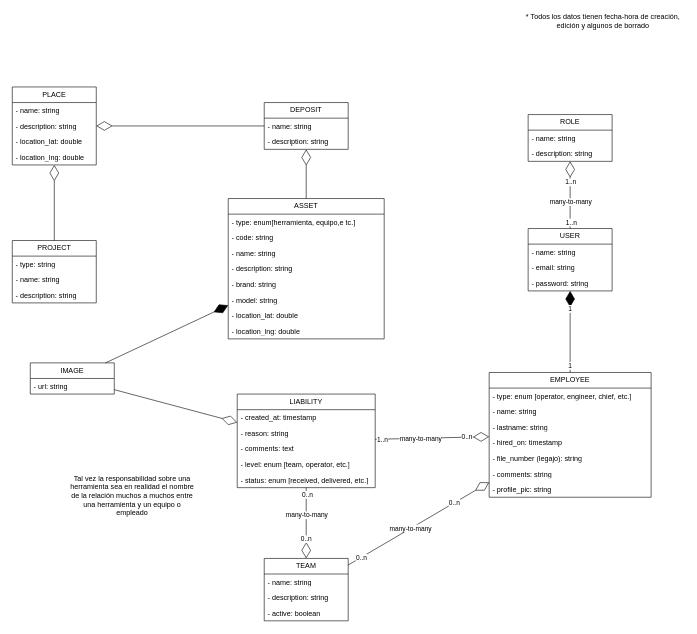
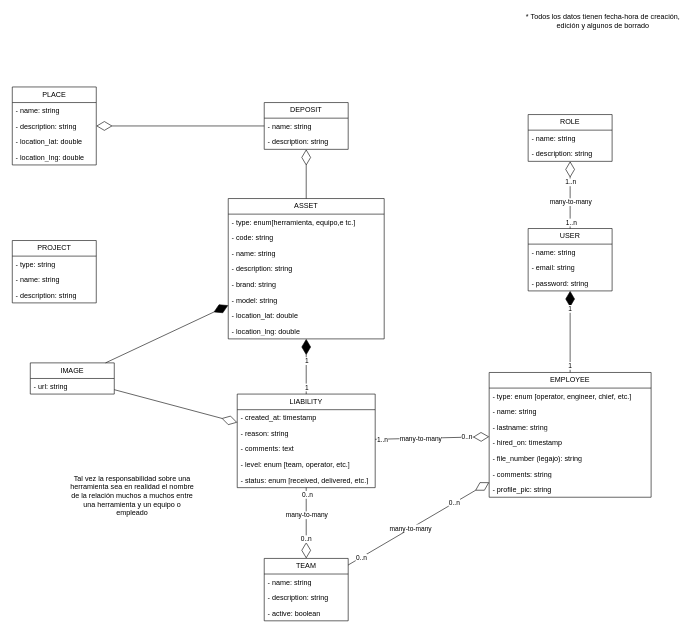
  <mxCell id="0" />
  <mxCell id="1" parent="0" />
  <mxCell id="2" value="ASSET" style="swimlane;fontStyle=0;childLayout=stackLayout;horizontal=1;startSize=26;fillColor=none;horizontalStack=0;resizeParent=1;resizeParentMax=0;resizeLast=0;collapsible=1;marginBottom=0;whiteSpace=wrap;html=1;" parent="1" vertex="1"><mxGeometry x="380" y="330" width="260" height="234" as="geometry" /></mxCell>
  <mxCell id="3" value="- type: enum[herramienta, equipo,e tc.]" style="text;strokeColor=none;fillColor=none;align=left;verticalAlign=top;spacingLeft=4;spacingRight=4;overflow=hidden;rotatable=0;points=[[0,0.5],[1,0.5]];portConstraint=eastwest;whiteSpace=wrap;html=1;" parent="2" vertex="1"><mxGeometry y="26" width="260" height="26" as="geometry" /></mxCell>
  <mxCell id="4" value="- code: string" style="text;strokeColor=none;fillColor=none;align=left;verticalAlign=top;spacingLeft=4;spacingRight=4;overflow=hidden;rotatable=0;points=[[0,0.5],[1,0.5]];portConstraint=eastwest;whiteSpace=wrap;html=1;" parent="2" vertex="1"><mxGeometry y="52" width="260" height="26" as="geometry" /></mxCell>
  <mxCell id="5" value="- name: string" style="text;strokeColor=none;fillColor=none;align=left;verticalAlign=top;spacingLeft=4;spacingRight=4;overflow=hidden;rotatable=0;points=[[0,0.5],[1,0.5]];portConstraint=eastwest;whiteSpace=wrap;html=1;" parent="2" vertex="1"><mxGeometry y="78" width="260" height="26" as="geometry" /></mxCell>
  <mxCell id="6" value="- description: string" style="text;strokeColor=none;fillColor=none;align=left;verticalAlign=top;spacingLeft=4;spacingRight=4;overflow=hidden;rotatable=0;points=[[0,0.5],[1,0.5]];portConstraint=eastwest;whiteSpace=wrap;html=1;" parent="2" vertex="1"><mxGeometry y="104" width="260" height="26" as="geometry" /></mxCell>
  <mxCell id="7" value="- brand: string" style="text;strokeColor=none;fillColor=none;align=left;verticalAlign=top;spacingLeft=4;spacingRight=4;overflow=hidden;rotatable=0;points=[[0,0.5],[1,0.5]];portConstraint=eastwest;whiteSpace=wrap;html=1;" parent="2" vertex="1"><mxGeometry y="130" width="260" height="26" as="geometry" /></mxCell>
  <mxCell id="8" value="- model: string" style="text;strokeColor=none;fillColor=none;align=left;verticalAlign=top;spacingLeft=4;spacingRight=4;overflow=hidden;rotatable=0;points=[[0,0.5],[1,0.5]];portConstraint=eastwest;whiteSpace=wrap;html=1;" parent="2" vertex="1"><mxGeometry y="156" width="260" height="26" as="geometry" /></mxCell>
  <mxCell id="9" value="- location_lat: double" style="text;strokeColor=none;fillColor=none;align=left;verticalAlign=top;spacingLeft=4;spacingRight=4;overflow=hidden;rotatable=0;points=[[0,0.5],[1,0.5]];portConstraint=eastwest;whiteSpace=wrap;html=1;" parent="2" vertex="1"><mxGeometry y="182" width="260" height="26" as="geometry" /></mxCell>
  <mxCell id="10" value="- location_lng: double" style="text;strokeColor=none;fillColor=none;align=left;verticalAlign=top;spacingLeft=4;spacingRight=4;overflow=hidden;rotatable=0;points=[[0,0.5],[1,0.5]];portConstraint=eastwest;whiteSpace=wrap;html=1;" parent="2" vertex="1"><mxGeometry y="208" width="260" height="26" as="geometry" /></mxCell>
  <mxCell id="11" value="LIABILITY" style="swimlane;fontStyle=0;childLayout=stackLayout;horizontal=1;startSize=26;fillColor=none;horizontalStack=0;resizeParent=1;resizeParentMax=0;resizeLast=0;collapsible=1;marginBottom=0;whiteSpace=wrap;html=1;" parent="1" vertex="1"><mxGeometry x="395" y="656" width="230" height="156" as="geometry" /></mxCell>
  <mxCell id="12" value="- created_at: timestamp" style="text;strokeColor=none;fillColor=none;align=left;verticalAlign=top;spacingLeft=4;spacingRight=4;overflow=hidden;rotatable=0;points=[[0,0.5],[1,0.5]];portConstraint=eastwest;whiteSpace=wrap;html=1;" parent="11" vertex="1"><mxGeometry y="26" width="230" height="26" as="geometry" /></mxCell>
  <mxCell id="13" value="- reason: string" style="text;strokeColor=none;fillColor=none;align=left;verticalAlign=top;spacingLeft=4;spacingRight=4;overflow=hidden;rotatable=0;points=[[0,0.5],[1,0.5]];portConstraint=eastwest;whiteSpace=wrap;html=1;" parent="11" vertex="1"><mxGeometry y="52" width="230" height="26" as="geometry" /></mxCell>
  <mxCell id="14" value="- comments: text" style="text;strokeColor=none;fillColor=none;align=left;verticalAlign=top;spacingLeft=4;spacingRight=4;overflow=hidden;rotatable=0;points=[[0,0.5],[1,0.5]];portConstraint=eastwest;whiteSpace=wrap;html=1;" parent="11" vertex="1"><mxGeometry y="78" width="230" height="26" as="geometry" /></mxCell>
  <mxCell id="15" value="- level: enum [team, operator, etc.]" style="text;strokeColor=none;fillColor=none;align=left;verticalAlign=top;spacingLeft=4;spacingRight=4;overflow=hidden;rotatable=0;points=[[0,0.5],[1,0.5]];portConstraint=eastwest;whiteSpace=wrap;html=1;" parent="11" vertex="1"><mxGeometry y="104" width="230" height="26" as="geometry" /></mxCell>
  <mxCell id="16" value="- status: enum [received, delivered, etc.]" style="text;strokeColor=none;fillColor=none;align=left;verticalAlign=top;spacingLeft=4;spacingRight=4;overflow=hidden;rotatable=0;points=[[0,0.5],[1,0.5]];portConstraint=eastwest;whiteSpace=wrap;html=1;" parent="11" vertex="1"><mxGeometry y="130" width="230" height="26" as="geometry" /></mxCell>
  <mxCell id="17" value="EMPLOYEE" style="swimlane;fontStyle=0;childLayout=stackLayout;horizontal=1;startSize=26;fillColor=none;horizontalStack=0;resizeParent=1;resizeParentMax=0;resizeLast=0;collapsible=1;marginBottom=0;whiteSpace=wrap;html=1;" parent="1" vertex="1"><mxGeometry x="815" y="620" width="270" height="208" as="geometry" /></mxCell>
  <mxCell id="18" value="- type: enum [operator, engineer, chief, etc.]" style="text;strokeColor=none;fillColor=none;align=left;verticalAlign=top;spacingLeft=4;spacingRight=4;overflow=hidden;rotatable=0;points=[[0,0.5],[1,0.5]];portConstraint=eastwest;whiteSpace=wrap;html=1;" parent="17" vertex="1"><mxGeometry y="26" width="270" height="26" as="geometry" /></mxCell>
  <mxCell id="19" value="- name: string" style="text;strokeColor=none;fillColor=none;align=left;verticalAlign=top;spacingLeft=4;spacingRight=4;overflow=hidden;rotatable=0;points=[[0,0.5],[1,0.5]];portConstraint=eastwest;whiteSpace=wrap;html=1;" parent="17" vertex="1"><mxGeometry y="52" width="270" height="26" as="geometry" /></mxCell>
  <mxCell id="20" value="- lastname: string" style="text;strokeColor=none;fillColor=none;align=left;verticalAlign=top;spacingLeft=4;spacingRight=4;overflow=hidden;rotatable=0;points=[[0,0.5],[1,0.5]];portConstraint=eastwest;whiteSpace=wrap;html=1;" parent="17" vertex="1"><mxGeometry y="78" width="270" height="26" as="geometry" /></mxCell>
  <mxCell id="21" value="- hired_on: timestamp" style="text;strokeColor=none;fillColor=none;align=left;verticalAlign=top;spacingLeft=4;spacingRight=4;overflow=hidden;rotatable=0;points=[[0,0.5],[1,0.5]];portConstraint=eastwest;whiteSpace=wrap;html=1;" parent="17" vertex="1"><mxGeometry y="104" width="270" height="26" as="geometry" /></mxCell>
  <mxCell id="22" value="- file_number (legajo): string" style="text;strokeColor=none;fillColor=none;align=left;verticalAlign=top;spacingLeft=4;spacingRight=4;overflow=hidden;rotatable=0;points=[[0,0.5],[1,0.5]];portConstraint=eastwest;whiteSpace=wrap;html=1;" parent="17" vertex="1"><mxGeometry y="130" width="270" height="26" as="geometry" /></mxCell>
  <mxCell id="23" value="- comments: string" style="text;strokeColor=none;fillColor=none;align=left;verticalAlign=top;spacingLeft=4;spacingRight=4;overflow=hidden;rotatable=0;points=[[0,0.5],[1,0.5]];portConstraint=eastwest;whiteSpace=wrap;html=1;" parent="17" vertex="1"><mxGeometry y="156" width="270" height="26" as="geometry" /></mxCell>
  <mxCell id="24" value="- profile_pic: string" style="text;strokeColor=none;fillColor=none;align=left;verticalAlign=top;spacingLeft=4;spacingRight=4;overflow=hidden;rotatable=0;points=[[0,0.5],[1,0.5]];portConstraint=eastwest;whiteSpace=wrap;html=1;" parent="17" vertex="1"><mxGeometry y="182" width="270" height="26" as="geometry" /></mxCell>
  <mxCell id="25" value="USER" style="swimlane;fontStyle=0;childLayout=stackLayout;horizontal=1;startSize=26;fillColor=none;horizontalStack=0;resizeParent=1;resizeParentMax=0;resizeLast=0;collapsible=1;marginBottom=0;whiteSpace=wrap;html=1;" parent="1" vertex="1"><mxGeometry x="880" y="380" width="140" height="104" as="geometry" /></mxCell>
  <mxCell id="26" value="- name: string" style="text;strokeColor=none;fillColor=none;align=left;verticalAlign=top;spacingLeft=4;spacingRight=4;overflow=hidden;rotatable=0;points=[[0,0.5],[1,0.5]];portConstraint=eastwest;whiteSpace=wrap;html=1;" parent="25" vertex="1"><mxGeometry y="26" width="140" height="26" as="geometry" /></mxCell>
  <mxCell id="27" value="- email: string" style="text;strokeColor=none;fillColor=none;align=left;verticalAlign=top;spacingLeft=4;spacingRight=4;overflow=hidden;rotatable=0;points=[[0,0.5],[1,0.5]];portConstraint=eastwest;whiteSpace=wrap;html=1;" parent="25" vertex="1"><mxGeometry y="52" width="140" height="26" as="geometry" /></mxCell>
  <mxCell id="28" value="- password: string" style="text;strokeColor=none;fillColor=none;align=left;verticalAlign=top;spacingLeft=4;spacingRight=4;overflow=hidden;rotatable=0;points=[[0,0.5],[1,0.5]];portConstraint=eastwest;whiteSpace=wrap;html=1;" parent="25" vertex="1"><mxGeometry y="78" width="140" height="26" as="geometry" /></mxCell>
  <mxCell id="29" value="ROLE" style="swimlane;fontStyle=0;childLayout=stackLayout;horizontal=1;startSize=26;fillColor=none;horizontalStack=0;resizeParent=1;resizeParentMax=0;resizeLast=0;collapsible=1;marginBottom=0;whiteSpace=wrap;html=1;" parent="1" vertex="1"><mxGeometry x="880" y="190" width="140" height="78" as="geometry" /></mxCell>
  <mxCell id="30" value="- name: string" style="text;strokeColor=none;fillColor=none;align=left;verticalAlign=top;spacingLeft=4;spacingRight=4;overflow=hidden;rotatable=0;points=[[0,0.5],[1,0.5]];portConstraint=eastwest;whiteSpace=wrap;html=1;" parent="29" vertex="1"><mxGeometry y="26" width="140" height="26" as="geometry" /></mxCell>
  <mxCell id="31" value="- description: string" style="text;strokeColor=none;fillColor=none;align=left;verticalAlign=top;spacingLeft=4;spacingRight=4;overflow=hidden;rotatable=0;points=[[0,0.5],[1,0.5]];portConstraint=eastwest;whiteSpace=wrap;html=1;" parent="29" vertex="1"><mxGeometry y="52" width="140" height="26" as="geometry" /></mxCell>
  <mxCell id="32" value="" style="endArrow=diamondThin;endFill=0;endSize=24;html=1;rounded=0;" parent="1" source="25" target="29" edge="1"><mxGeometry width="160" relative="1" as="geometry"><mxPoint x="900" y="310" as="sourcePoint" /><mxPoint x="1060" y="310" as="targetPoint" /></mxGeometry></mxCell>
  <mxCell id="33" value="1..n" style="edgeLabel;html=1;align=center;verticalAlign=middle;resizable=0;points=[];" parent="32" vertex="1" connectable="0"><mxGeometry x="-0.8" y="-1" relative="1" as="geometry"><mxPoint as="offset" /></mxGeometry></mxCell>
  <mxCell id="34" value="1..n" style="edgeLabel;html=1;align=center;verticalAlign=middle;resizable=0;points=[];" parent="32" vertex="1" connectable="0"><mxGeometry x="0.396" relative="1" as="geometry"><mxPoint as="offset" /></mxGeometry></mxCell>
  <mxCell id="35" value="many-to-many" style="edgeLabel;html=1;align=center;verticalAlign=middle;resizable=0;points=[];" parent="32" vertex="1" connectable="0"><mxGeometry x="-0.199" relative="1" as="geometry"><mxPoint as="offset" /></mxGeometry></mxCell>
  <mxCell id="36" value="" style="endArrow=diamondThin;endFill=1;endSize=24;html=1;rounded=0;" parent="1" source="17" target="25" edge="1"><mxGeometry width="160" relative="1" as="geometry"><mxPoint x="790" y="590" as="sourcePoint" /><mxPoint x="950" y="590" as="targetPoint" /></mxGeometry></mxCell>
  <mxCell id="37" value="1" style="edgeLabel;html=1;align=center;verticalAlign=middle;resizable=0;points=[];" parent="36" vertex="1" connectable="0"><mxGeometry x="0.573" y="1" relative="1" as="geometry"><mxPoint as="offset" /></mxGeometry></mxCell>
  <mxCell id="38" value="1" style="edgeLabel;html=1;align=center;verticalAlign=middle;resizable=0;points=[];" parent="36" vertex="1" connectable="0"><mxGeometry x="-0.823" y="1" relative="1" as="geometry"><mxPoint as="offset" /></mxGeometry></mxCell>
  <mxCell id="39" value="" style="endArrow=diamondThin;endFill=0;endSize=24;html=1;rounded=0;" parent="1" source="11" target="17" edge="1"><mxGeometry width="160" relative="1" as="geometry"><mxPoint x="630" y="570" as="sourcePoint" /><mxPoint x="790" y="570" as="targetPoint" /></mxGeometry></mxCell>
  <mxCell id="40" value="1..n" style="edgeLabel;html=1;align=center;verticalAlign=middle;resizable=0;points=[];" parent="39" vertex="1" connectable="0"><mxGeometry x="-0.869" relative="1" as="geometry"><mxPoint as="offset" /></mxGeometry></mxCell>
  <mxCell id="41" value="0..n" style="edgeLabel;html=1;align=center;verticalAlign=middle;resizable=0;points=[];" parent="39" vertex="1" connectable="0"><mxGeometry x="0.611" relative="1" as="geometry"><mxPoint as="offset" /></mxGeometry></mxCell>
  <mxCell id="42" value="many-to-many" style="edgeLabel;html=1;align=center;verticalAlign=middle;resizable=0;points=[];" parent="39" vertex="1" connectable="0"><mxGeometry x="-0.201" relative="1" as="geometry"><mxPoint as="offset" /></mxGeometry></mxCell>
+ <mxCell id="43" value="" style="endArrow=diamondThin;endFill=1;endSize=24;html=1;rounded=0;" parent="1" source="11" target="2" edge="1"><mxGeometry width="160" relative="1" as="geometry"><mxPoint x="455" y="596" as="sourcePoint" /><mxPoint x="615" y="596" as="targetPoint" /></mxGeometry></mxCell>
+ <mxCell id="44" value="1" style="edgeLabel;html=1;align=center;verticalAlign=middle;resizable=0;points=[];" parent="43" vertex="1" connectable="0"><mxGeometry x="0.212" relative="1" as="geometry"><mxPoint as="offset" /></mxGeometry></mxCell>
+ <mxCell id="45" value="1" style="edgeLabel;html=1;align=center;verticalAlign=middle;resizable=0;points=[];" parent="43" vertex="1" connectable="0"><mxGeometry x="-0.744" relative="1" as="geometry"><mxPoint as="offset" /></mxGeometry></mxCell>
  <mxCell id="46" value="TEAM" style="swimlane;fontStyle=0;childLayout=stackLayout;horizontal=1;startSize=26;fillColor=none;horizontalStack=0;resizeParent=1;resizeParentMax=0;resizeLast=0;collapsible=1;marginBottom=0;whiteSpace=wrap;html=1;" parent="1" vertex="1"><mxGeometry x="440" y="930" width="140" height="104" as="geometry" /></mxCell>
  <mxCell id="47" value="- name: string" style="text;strokeColor=none;fillColor=none;align=left;verticalAlign=top;spacingLeft=4;spacingRight=4;overflow=hidden;rotatable=0;points=[[0,0.5],[1,0.5]];portConstraint=eastwest;whiteSpace=wrap;html=1;" parent="46" vertex="1"><mxGeometry y="26" width="140" height="26" as="geometry" /></mxCell>
  <mxCell id="48" value="- description: string" style="text;strokeColor=none;fillColor=none;align=left;verticalAlign=top;spacingLeft=4;spacingRight=4;overflow=hidden;rotatable=0;points=[[0,0.5],[1,0.5]];portConstraint=eastwest;whiteSpace=wrap;html=1;" parent="46" vertex="1"><mxGeometry y="52" width="140" height="26" as="geometry" /></mxCell>
  <mxCell id="49" value="- active: boolean" style="text;strokeColor=none;fillColor=none;align=left;verticalAlign=top;spacingLeft=4;spacingRight=4;overflow=hidden;rotatable=0;points=[[0,0.5],[1,0.5]];portConstraint=eastwest;whiteSpace=wrap;html=1;" parent="46" vertex="1"><mxGeometry y="78" width="140" height="26" as="geometry" /></mxCell>
  <mxCell id="50" value="" style="endArrow=diamondThin;endFill=0;endSize=24;html=1;rounded=0;" parent="1" source="46" target="17" edge="1"><mxGeometry width="160" relative="1" as="geometry"><mxPoint x="670" y="850" as="sourcePoint" /><mxPoint x="830" y="850" as="targetPoint" /></mxGeometry></mxCell>
  <mxCell id="51" value="0..n" style="edgeLabel;html=1;align=center;verticalAlign=middle;resizable=0;points=[];" parent="50" vertex="1" connectable="0"><mxGeometry x="-0.814" relative="1" as="geometry"><mxPoint as="offset" /></mxGeometry></mxCell>
  <mxCell id="52" value="0..n" style="edgeLabel;html=1;align=center;verticalAlign=middle;resizable=0;points=[];" parent="50" vertex="1" connectable="0"><mxGeometry x="0.508" y="1" relative="1" as="geometry"><mxPoint as="offset" /></mxGeometry></mxCell>
  <mxCell id="53" value="many-to-many" style="edgeLabel;html=1;align=center;verticalAlign=middle;resizable=0;points=[];" parent="50" vertex="1" connectable="0"><mxGeometry x="-0.121" y="1" relative="1" as="geometry"><mxPoint as="offset" /></mxGeometry></mxCell>
  <mxCell id="54" value="" style="endArrow=diamondThin;endFill=0;endSize=24;html=1;rounded=0;" parent="1" source="11" target="46" edge="1"><mxGeometry width="160" relative="1" as="geometry"><mxPoint x="440" y="850" as="sourcePoint" /><mxPoint x="600" y="850" as="targetPoint" /></mxGeometry></mxCell>
  <mxCell id="55" value="0..n" style="edgeLabel;html=1;align=center;verticalAlign=middle;resizable=0;points=[];" parent="54" vertex="1" connectable="0"><mxGeometry x="-0.813" y="1" relative="1" as="geometry"><mxPoint as="offset" /></mxGeometry></mxCell>
  <mxCell id="56" value="0..n" style="edgeLabel;html=1;align=center;verticalAlign=middle;resizable=0;points=[];" parent="54" vertex="1" connectable="0"><mxGeometry x="0.437" y="-1" relative="1" as="geometry"><mxPoint as="offset" /></mxGeometry></mxCell>
  <mxCell id="57" value="many-to-many" style="edgeLabel;html=1;align=center;verticalAlign=middle;resizable=0;points=[];" parent="54" vertex="1" connectable="0"><mxGeometry x="-0.239" relative="1" as="geometry"><mxPoint as="offset" /></mxGeometry></mxCell>
  <mxCell id="58" value="Tal vez la responsabilidad sobre una herramienta sea en realidad el nombre de la relación muchos a muchos entre una herramienta y un equipo o empleado" style="text;html=1;align=center;verticalAlign=middle;whiteSpace=wrap;rounded=0;" parent="1" vertex="1"><mxGeometry x="110" y="810" width="220" height="30" as="geometry" /></mxCell>
  <mxCell id="59" value="PROJECT" style="swimlane;fontStyle=0;childLayout=stackLayout;horizontal=1;startSize=26;fillColor=none;horizontalStack=0;resizeParent=1;resizeParentMax=0;resizeLast=0;collapsible=1;marginBottom=0;whiteSpace=wrap;html=1;" parent="1" vertex="1"><mxGeometry x="20" y="400" width="140" height="104" as="geometry" /></mxCell>
  <mxCell id="60" value="- type: string" style="text;strokeColor=none;fillColor=none;align=left;verticalAlign=top;spacingLeft=4;spacingRight=4;overflow=hidden;rotatable=0;points=[[0,0.5],[1,0.5]];portConstraint=eastwest;whiteSpace=wrap;html=1;" parent="59" vertex="1"><mxGeometry y="26" width="140" height="26" as="geometry" /></mxCell>
  <mxCell id="61" value="- name: string" style="text;strokeColor=none;fillColor=none;align=left;verticalAlign=top;spacingLeft=4;spacingRight=4;overflow=hidden;rotatable=0;points=[[0,0.5],[1,0.5]];portConstraint=eastwest;whiteSpace=wrap;html=1;" parent="59" vertex="1"><mxGeometry y="52" width="140" height="26" as="geometry" /></mxCell>
  <mxCell id="62" value="- description: string" style="text;strokeColor=none;fillColor=none;align=left;verticalAlign=top;spacingLeft=4;spacingRight=4;overflow=hidden;rotatable=0;points=[[0,0.5],[1,0.5]];portConstraint=eastwest;whiteSpace=wrap;html=1;" parent="59" vertex="1"><mxGeometry y="78" width="140" height="26" as="geometry" /></mxCell>
  <mxCell id="63" value="DEPOSIT" style="swimlane;fontStyle=0;childLayout=stackLayout;horizontal=1;startSize=26;fillColor=none;horizontalStack=0;resizeParent=1;resizeParentMax=0;resizeLast=0;collapsible=1;marginBottom=0;whiteSpace=wrap;html=1;" parent="1" vertex="1"><mxGeometry x="440" y="170" width="140" height="78" as="geometry" /></mxCell>
  <mxCell id="64" value="- name: string" style="text;strokeColor=none;fillColor=none;align=left;verticalAlign=top;spacingLeft=4;spacingRight=4;overflow=hidden;rotatable=0;points=[[0,0.5],[1,0.5]];portConstraint=eastwest;whiteSpace=wrap;html=1;" parent="63" vertex="1"><mxGeometry y="26" width="140" height="26" as="geometry" /></mxCell>
  <mxCell id="65" value="- description: string" style="text;strokeColor=none;fillColor=none;align=left;verticalAlign=top;spacingLeft=4;spacingRight=4;overflow=hidden;rotatable=0;points=[[0,0.5],[1,0.5]];portConstraint=eastwest;whiteSpace=wrap;html=1;" parent="63" vertex="1"><mxGeometry y="52" width="140" height="26" as="geometry" /></mxCell>
  <mxCell id="66" value="PLACE" style="swimlane;fontStyle=0;childLayout=stackLayout;horizontal=1;startSize=26;fillColor=none;horizontalStack=0;resizeParent=1;resizeParentMax=0;resizeLast=0;collapsible=1;marginBottom=0;whiteSpace=wrap;html=1;" parent="1" vertex="1"><mxGeometry x="20" y="144" width="140" height="130" as="geometry" /></mxCell>
  <mxCell id="67" value="- name: string" style="text;strokeColor=none;fillColor=none;align=left;verticalAlign=top;spacingLeft=4;spacingRight=4;overflow=hidden;rotatable=0;points=[[0,0.5],[1,0.5]];portConstraint=eastwest;whiteSpace=wrap;html=1;" parent="66" vertex="1"><mxGeometry y="26" width="140" height="26" as="geometry" /></mxCell>
  <mxCell id="68" value="- description: string" style="text;strokeColor=none;fillColor=none;align=left;verticalAlign=top;spacingLeft=4;spacingRight=4;overflow=hidden;rotatable=0;points=[[0,0.5],[1,0.5]];portConstraint=eastwest;whiteSpace=wrap;html=1;" parent="66" vertex="1"><mxGeometry y="52" width="140" height="26" as="geometry" /></mxCell>
  <mxCell id="69" value="- location_lat: double" style="text;strokeColor=none;fillColor=none;align=left;verticalAlign=top;spacingLeft=4;spacingRight=4;overflow=hidden;rotatable=0;points=[[0,0.5],[1,0.5]];portConstraint=eastwest;whiteSpace=wrap;html=1;" parent="66" vertex="1"><mxGeometry y="78" width="140" height="26" as="geometry" /></mxCell>
  <mxCell id="70" value="- location_lng: double" style="text;strokeColor=none;fillColor=none;align=left;verticalAlign=top;spacingLeft=4;spacingRight=4;overflow=hidden;rotatable=0;points=[[0,0.5],[1,0.5]];portConstraint=eastwest;whiteSpace=wrap;html=1;" parent="66" vertex="1"><mxGeometry y="104" width="140" height="26" as="geometry" /></mxCell>
- <mxCell id="71" value="" style="endArrow=diamondThin;endFill=0;endSize=24;html=1;rounded=0;" parent="1" source="59" target="66" edge="1"><mxGeometry width="160" relative="1" as="geometry"><mxPoint x="130" y="360" as="sourcePoint" /><mxPoint x="290" y="360" as="targetPoint" /></mxGeometry></mxCell>
  <mxCell id="72" value="" style="endArrow=diamondThin;endFill=0;endSize=24;html=1;rounded=0;" parent="1" source="63" target="66" edge="1"><mxGeometry width="160" relative="1" as="geometry"><mxPoint x="150" y="340" as="sourcePoint" /><mxPoint x="310" y="340" as="targetPoint" /></mxGeometry></mxCell>
  <mxCell id="73" value="" style="endArrow=diamondThin;endFill=0;endSize=24;html=1;rounded=0;" parent="1" source="2" target="63" edge="1"><mxGeometry width="160" relative="1" as="geometry"><mxPoint x="380" y="320" as="sourcePoint" /><mxPoint x="540" y="320" as="targetPoint" /></mxGeometry></mxCell>
  <mxCell id="74" value="IMAGE" style="swimlane;fontStyle=0;childLayout=stackLayout;horizontal=1;startSize=26;fillColor=none;horizontalStack=0;resizeParent=1;resizeParentMax=0;resizeLast=0;collapsible=1;marginBottom=0;whiteSpace=wrap;html=1;" parent="1" vertex="1"><mxGeometry x="50" y="604" width="140" height="52" as="geometry" /></mxCell>
  <mxCell id="75" value="- url: string" style="text;strokeColor=none;fillColor=none;align=left;verticalAlign=top;spacingLeft=4;spacingRight=4;overflow=hidden;rotatable=0;points=[[0,0.5],[1,0.5]];portConstraint=eastwest;whiteSpace=wrap;html=1;" parent="74" vertex="1"><mxGeometry y="26" width="140" height="26" as="geometry" /></mxCell>
  <mxCell id="76" value="" style="endArrow=diamondThin;endFill=1;endSize=24;html=1;rounded=0;" parent="1" source="74" target="2" edge="1"><mxGeometry width="160" relative="1" as="geometry"><mxPoint x="150" y="660" as="sourcePoint" /><mxPoint x="310" y="660" as="targetPoint" /></mxGeometry></mxCell>
  <mxCell id="77" value="* Todos los datos tienen fecha-hora de creación, edición y algunos de borrado" style="text;html=1;align=center;verticalAlign=middle;whiteSpace=wrap;rounded=0;" parent="1" vertex="1"><mxGeometry x="870" y="20" width="270" height="30" as="geometry" /></mxCell>
  <mxCell id="78" value="" style="endArrow=diamondThin;endFill=0;endSize=24;html=1;rounded=0;" edge="1" parent="1" source="74" target="11"><mxGeometry width="160" relative="1" as="geometry"><mxPoint x="-170" y="920" as="sourcePoint" /><mxPoint x="-10" y="920" as="targetPoint" /></mxGeometry></mxCell>
